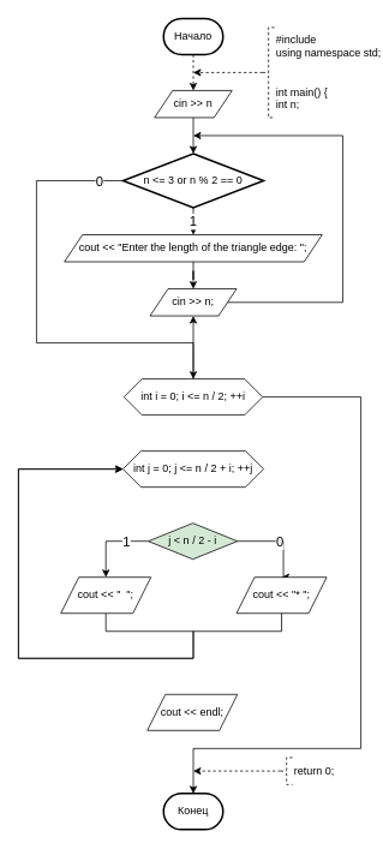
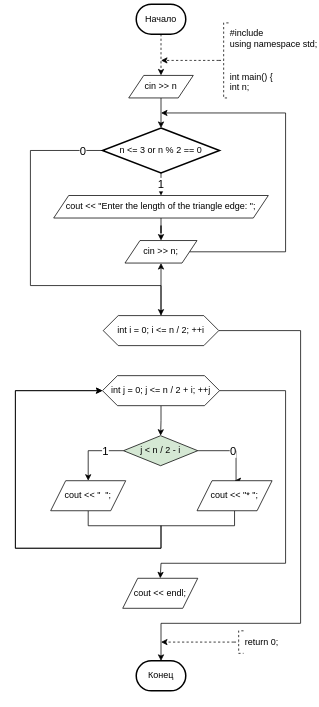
  <mxCell id="0" />
  <mxCell id="1" parent="0" />
  <mxCell id="2" style="edgeStyle=orthogonalEdgeStyle;rounded=0;orthogonalLoop=1;jettySize=auto;html=1;entryX=0.5;entryY=0;entryDx=0;entryDy=0;dashed=1;" parent="1" source="3" target="6" edge="1"><mxGeometry relative="1" as="geometry" /></mxCell>
- <mxCell id="3" value="Начало" style="strokeWidth=2;html=1;shape=mxgraph.flowchart.terminator;whiteSpace=wrap;" parent="1" vertex="1"><mxGeometry x="181" y="20" width="66" height="40" as="geometry" /></mxCell>
+ <mxCell id="3" value="Начало" style="strokeWidth=2;html=1;shape=mxgraph.flowchart.terminator;whiteSpace=wrap;" parent="1" vertex="1"><mxGeometry x="181" y="5" width="66" height="40" as="geometry" /></mxCell>
  <mxCell id="4" value="Конец" style="strokeWidth=2;html=1;shape=mxgraph.flowchart.terminator;whiteSpace=wrap;" parent="1" vertex="1"><mxGeometry x="181" y="880" width="66" height="40" as="geometry" /></mxCell>
  <mxCell id="5" style="edgeStyle=orthogonalEdgeStyle;rounded=0;orthogonalLoop=1;jettySize=auto;html=1;entryX=0.5;entryY=0;entryDx=0;entryDy=0;entryPerimeter=0;" parent="1" source="6" target="9" edge="1"><mxGeometry relative="1" as="geometry" /></mxCell>
  <mxCell id="6" value="cin &gt;&gt; n" style="shape=parallelogram;perimeter=parallelogramPerimeter;whiteSpace=wrap;html=1;fixedSize=1;" parent="1" vertex="1"><mxGeometry x="171" y="100" width="86" height="30" as="geometry" /></mxCell>
  <mxCell id="7" value="1" style="edgeStyle=orthogonalEdgeStyle;rounded=0;orthogonalLoop=1;jettySize=auto;html=1;entryX=0.5;entryY=0;entryDx=0;entryDy=0;fontSize=15;" parent="1" source="9" target="11" edge="1"><mxGeometry relative="1" as="geometry" /></mxCell>
  <mxCell id="8" value="0" style="edgeStyle=orthogonalEdgeStyle;rounded=0;orthogonalLoop=1;jettySize=auto;html=1;entryX=0.5;entryY=0;entryDx=0;entryDy=0;fontSize=15;" parent="1" source="9" target="17" edge="1"><mxGeometry x="-0.894" relative="1" as="geometry"><mxPoint x="214" y="370" as="targetPoint" /><Array as="points"><mxPoint x="40" y="200" /><mxPoint x="40" y="380" /><mxPoint x="214" y="380" /></Array><mxPoint as="offset" /></mxGeometry></mxCell>
  <mxCell id="9" value="n &amp;lt;= 3 or n % 2 == 0" style="strokeWidth=2;html=1;shape=mxgraph.flowchart.decision;whiteSpace=wrap;" parent="1" vertex="1"><mxGeometry x="136" y="170" width="156" height="60" as="geometry" /></mxCell>
  <mxCell id="10" style="edgeStyle=orthogonalEdgeStyle;rounded=0;orthogonalLoop=1;jettySize=auto;html=1;entryX=0.5;entryY=0;entryDx=0;entryDy=0;" parent="1" source="11" target="13" edge="1"><mxGeometry relative="1" as="geometry" /></mxCell>
  <mxCell id="11" value="cout &lt;&lt; &quot;Enter the length of the triangle edge: &quot;;" style="shape=parallelogram;perimeter=parallelogramPerimeter;whiteSpace=wrap;html=1;fixedSize=1;" parent="1" vertex="1"><mxGeometry x="71" y="260" width="286" height="30" as="geometry" /></mxCell>
  <mxCell id="12" style="edgeStyle=orthogonalEdgeStyle;rounded=0;orthogonalLoop=1;jettySize=auto;html=1;" parent="1" source="13" edge="1"><mxGeometry relative="1" as="geometry"><mxPoint x="214" y="150" as="targetPoint" /><Array as="points"><mxPoint x="380" y="335" /><mxPoint x="380" y="150" /></Array></mxGeometry></mxCell>
  <mxCell id="13" value="cin &gt;&gt; n;" style="shape=parallelogram;perimeter=parallelogramPerimeter;whiteSpace=wrap;html=1;fixedSize=1;" parent="1" vertex="1"><mxGeometry x="166" y="320" width="96" height="30" as="geometry" /></mxCell>
  <mxCell id="14" style="edgeStyle=orthogonalEdgeStyle;rounded=0;orthogonalLoop=1;jettySize=auto;html=1;exitX=0.5;exitY=1;exitDx=0;exitDy=0;" parent="1" source="13" target="13" edge="1"><mxGeometry relative="1" as="geometry" /></mxCell>
  <mxCell id="15" style="edgeStyle=orthogonalEdgeStyle;rounded=0;orthogonalLoop=1;jettySize=auto;html=1;" parent="1" source="17" target="13" edge="1"><mxGeometry relative="1" as="geometry" /></mxCell>
  <mxCell id="16" style="edgeStyle=orthogonalEdgeStyle;rounded=0;orthogonalLoop=1;jettySize=auto;html=1;entryX=0.5;entryY=0;entryDx=0;entryDy=0;entryPerimeter=0;" parent="1" source="17" target="4" edge="1"><mxGeometry relative="1" as="geometry"><Array as="points"><mxPoint x="400" y="440" /><mxPoint x="400" y="830" /><mxPoint x="214" y="830" /></Array></mxGeometry></mxCell>
  <mxCell id="17" value="int i = 0; i &lt;= n / 2; ++i" style="shape=hexagon;perimeter=hexagonPerimeter2;whiteSpace=wrap;html=1;fixedSize=1;" parent="1" vertex="1"><mxGeometry x="137" y="420" width="154" height="40" as="geometry" /></mxCell>
+ <mxCell id="18" style="edgeStyle=orthogonalEdgeStyle;rounded=0;orthogonalLoop=1;jettySize=auto;html=1;entryX=0.5;entryY=0;entryDx=0;entryDy=0;" parent="1" source="20" target="23" edge="1"><mxGeometry relative="1" as="geometry" /></mxCell>
+ <mxCell id="19" style="edgeStyle=orthogonalEdgeStyle;rounded=0;orthogonalLoop=1;jettySize=auto;html=1;entryX=0.5;entryY=0;entryDx=0;entryDy=0;" parent="1" source="20" target="28" edge="1"><mxGeometry relative="1" as="geometry"><Array as="points"><mxPoint x="380" y="520" /><mxPoint x="380" y="750" /><mxPoint x="214" y="750" /></Array></mxGeometry></mxCell>
  <mxCell id="20" value="int j = 0; j &lt;= n / 2 + i; ++j" style="shape=hexagon;perimeter=hexagonPerimeter2;whiteSpace=wrap;html=1;fixedSize=1;" parent="1" vertex="1"><mxGeometry x="136" y="500" width="156" height="40" as="geometry" /></mxCell>
  <mxCell id="21" value="0" style="edgeStyle=orthogonalEdgeStyle;rounded=0;orthogonalLoop=1;jettySize=auto;html=1;entryX=0.5;entryY=0;entryDx=0;entryDy=0;fontSize=15;" parent="1" source="23" target="25" edge="1"><mxGeometry relative="1" as="geometry"><Array as="points"><mxPoint x="314" y="600" /></Array></mxGeometry></mxCell>
  <mxCell id="22" value="1" style="edgeStyle=orthogonalEdgeStyle;rounded=0;orthogonalLoop=1;jettySize=auto;html=1;entryX=0.5;entryY=0;entryDx=0;entryDy=0;fontSize=15;" parent="1" source="23" target="27" edge="1"><mxGeometry x="-0.448" relative="1" as="geometry"><Array as="points"><mxPoint x="117" y="600" /></Array><mxPoint as="offset" /></mxGeometry></mxCell>
  <mxCell id="23" value="j &lt; n / 2 - i" style="rhombus;whiteSpace=wrap;html=1;fillColor=#d5e8d4;" parent="1" vertex="1"><mxGeometry x="164" y="580" width="99" height="40" as="geometry" /></mxCell>
  <mxCell id="24" style="edgeStyle=orthogonalEdgeStyle;rounded=0;orthogonalLoop=1;jettySize=auto;html=1;entryX=0;entryY=0.5;entryDx=0;entryDy=0;" parent="1" source="25" target="20" edge="1"><mxGeometry relative="1" as="geometry"><Array as="points"><mxPoint x="312" y="700" /><mxPoint x="214" y="700" /><mxPoint x="214" y="730" /><mxPoint x="20" y="730" /><mxPoint x="20" y="520" /></Array></mxGeometry></mxCell>
  <mxCell id="25" value="cout &lt;&lt; &quot;* &quot;;" style="shape=parallelogram;perimeter=parallelogramPerimeter;whiteSpace=wrap;html=1;fixedSize=1;" parent="1" vertex="1"><mxGeometry x="262" y="640" width="100" height="40" as="geometry" /></mxCell>
  <mxCell id="26" style="edgeStyle=orthogonalEdgeStyle;rounded=0;orthogonalLoop=1;jettySize=auto;html=1;entryX=0;entryY=0.5;entryDx=0;entryDy=0;" parent="1" source="27" target="20" edge="1"><mxGeometry relative="1" as="geometry"><Array as="points"><mxPoint x="117" y="700" /><mxPoint x="214" y="700" /><mxPoint x="214" y="730" /><mxPoint x="20" y="730" /><mxPoint x="20" y="520" /></Array></mxGeometry></mxCell>
  <mxCell id="27" value="cout &lt;&lt; &quot;  &quot;;" style="shape=parallelogram;perimeter=parallelogramPerimeter;whiteSpace=wrap;html=1;fixedSize=1;" parent="1" vertex="1"><mxGeometry x="67" y="640" width="100" height="40" as="geometry" /></mxCell>
  <mxCell id="28" value="cout &amp;lt;&amp;lt; endl;" style="shape=parallelogram;perimeter=parallelogramPerimeter;whiteSpace=wrap;html=1;fixedSize=1;" parent="1" vertex="1"><mxGeometry x="163" y="770" width="100" height="40" as="geometry" /></mxCell>
  <mxCell id="29" style="edgeStyle=orthogonalEdgeStyle;rounded=0;orthogonalLoop=1;jettySize=auto;html=1;exitX=0;exitY=0.5;exitDx=0;exitDy=0;exitPerimeter=0;dashed=1;" parent="1" source="30" edge="1"><mxGeometry relative="1" as="geometry"><mxPoint x="214" y="855" as="targetPoint" /><mxPoint x="304" y="930" as="sourcePoint" /></mxGeometry></mxCell>
  <mxCell id="30" value="return 0;" style="strokeWidth=1;html=1;shape=mxgraph.flowchart.annotation_2;align=left;labelPosition=right;pointerEvents=1;dashed=1;" parent="1" vertex="1"><mxGeometry x="311" y="840" width="13" height="30" as="geometry" /></mxCell>
  <mxCell id="31" style="edgeStyle=orthogonalEdgeStyle;rounded=0;orthogonalLoop=1;jettySize=auto;html=1;dashed=1;" parent="1" source="32" edge="1"><mxGeometry relative="1" as="geometry"><mxPoint x="214" y="80" as="targetPoint" /></mxGeometry></mxCell>
  <mxCell id="32" value="#include &lt;iostream&gt;&#10;using namespace std;&#10;&#10;&#10;int main() {&#10;&#09;int n;" style="strokeWidth=1;html=1;shape=mxgraph.flowchart.annotation_2;align=left;labelPosition=right;pointerEvents=1;dashed=1;" parent="1" vertex="1"><mxGeometry x="291" y="30" width="13" height="100" as="geometry" /></mxCell>
